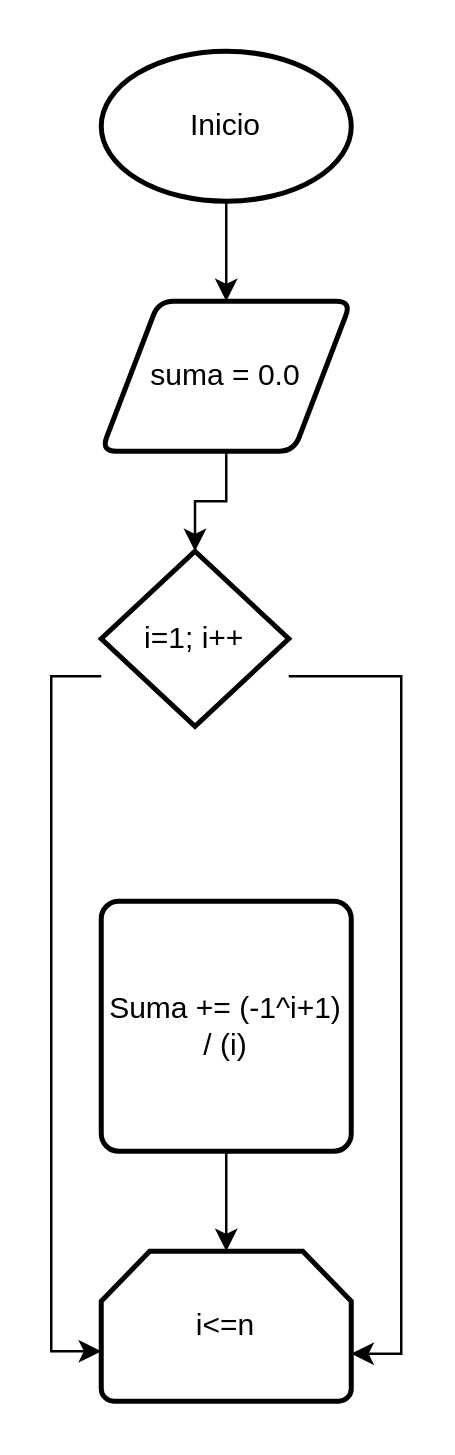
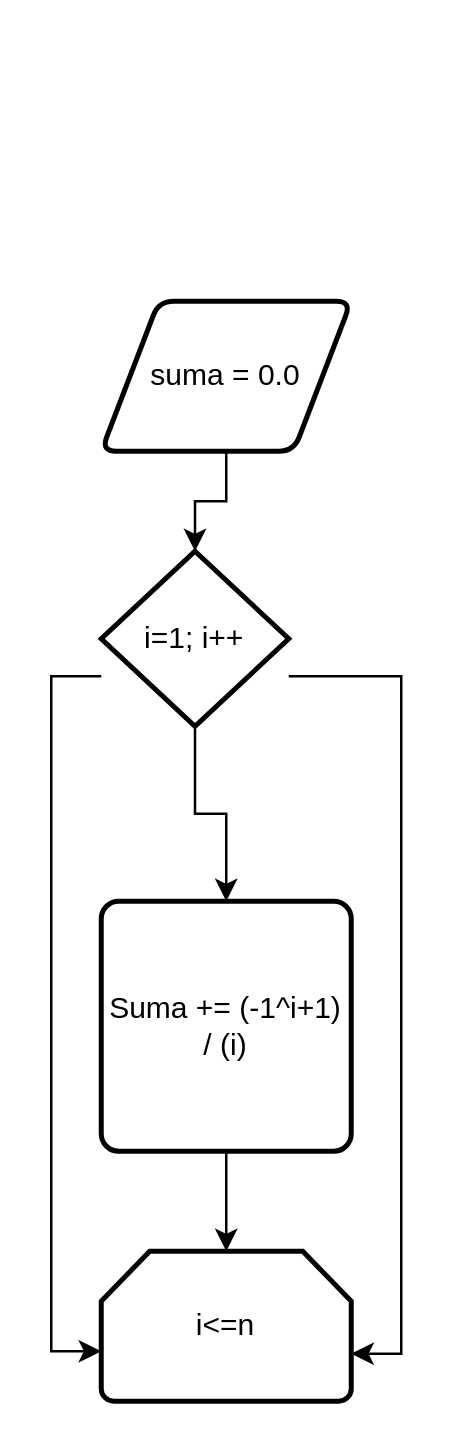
  <mxCell id="0" />
  <mxCell id="1" parent="0" />
- <mxCell id="2" value="" style="edgeStyle=orthogonalEdgeStyle;rounded=0;orthogonalLoop=1;jettySize=auto;html=1;" edge="1" parent="1" source="3" target="5"><mxGeometry relative="1" as="geometry" /></mxCell>
- <mxCell id="3" value="Inicio" style="strokeWidth=2;html=1;shape=mxgraph.flowchart.start_1;whiteSpace=wrap;" vertex="1" parent="1"><mxGeometry x="40" y="20" width="100" height="60" as="geometry" /></mxCell>
  <mxCell id="4" value="" style="edgeStyle=orthogonalEdgeStyle;rounded=0;orthogonalLoop=1;jettySize=auto;html=1;" edge="1" parent="1" source="5" target="7"><mxGeometry relative="1" as="geometry" /></mxCell>
  <mxCell id="5" value="suma = 0.0" style="shape=parallelogram;html=1;strokeWidth=2;perimeter=parallelogramPerimeter;whiteSpace=wrap;rounded=1;arcSize=12;size=0.23;" vertex="1" parent="1"><mxGeometry x="40" y="120" width="100" height="60" as="geometry" /></mxCell>
+ <mxCell id="6" value="" style="edgeStyle=orthogonalEdgeStyle;rounded=0;orthogonalLoop=1;jettySize=auto;html=1;" edge="1" parent="1" source="7" target="9"><mxGeometry relative="1" as="geometry" /></mxCell>
  <mxCell id="7" value="i=1; i++" style="strokeWidth=2;html=1;shape=mxgraph.flowchart.decision;whiteSpace=wrap;" vertex="1" parent="1"><mxGeometry x="40" y="220" width="75" height="70" as="geometry" /></mxCell>
  <mxCell id="8" value="" style="edgeStyle=orthogonalEdgeStyle;rounded=0;orthogonalLoop=1;jettySize=auto;html=1;" edge="1" parent="1" source="9" target="10"><mxGeometry relative="1" as="geometry" /></mxCell>
  <mxCell id="9" value="Suma += (-1^i+1) / (i)" style="rounded=1;whiteSpace=wrap;html=1;absoluteArcSize=1;arcSize=14;strokeWidth=2;" vertex="1" parent="1"><mxGeometry x="40" y="360" width="100" height="100" as="geometry" /></mxCell>
  <mxCell id="10" value="i&amp;lt;=n" style="strokeWidth=2;html=1;shape=mxgraph.flowchart.loop_limit;whiteSpace=wrap;" vertex="1" parent="1"><mxGeometry x="40" y="500" width="100" height="60" as="geometry" /></mxCell>
  <mxCell id="11" style="edgeStyle=orthogonalEdgeStyle;rounded=0;orthogonalLoop=1;jettySize=auto;html=1;entryX=0;entryY=0.667;entryDx=0;entryDy=0;entryPerimeter=0;" edge="1" parent="1" source="7" target="10"><mxGeometry relative="1" as="geometry"><Array as="points"><mxPoint x="20" y="270" /><mxPoint x="20" y="540" /></Array></mxGeometry></mxCell>
  <mxCell id="12" style="edgeStyle=orthogonalEdgeStyle;rounded=0;orthogonalLoop=1;jettySize=auto;html=1;entryX=1;entryY=0.683;entryDx=0;entryDy=0;entryPerimeter=0;" edge="1" parent="1" source="7" target="10"><mxGeometry relative="1" as="geometry"><Array as="points"><mxPoint x="160" y="270" /><mxPoint x="160" y="541" /></Array></mxGeometry></mxCell>
